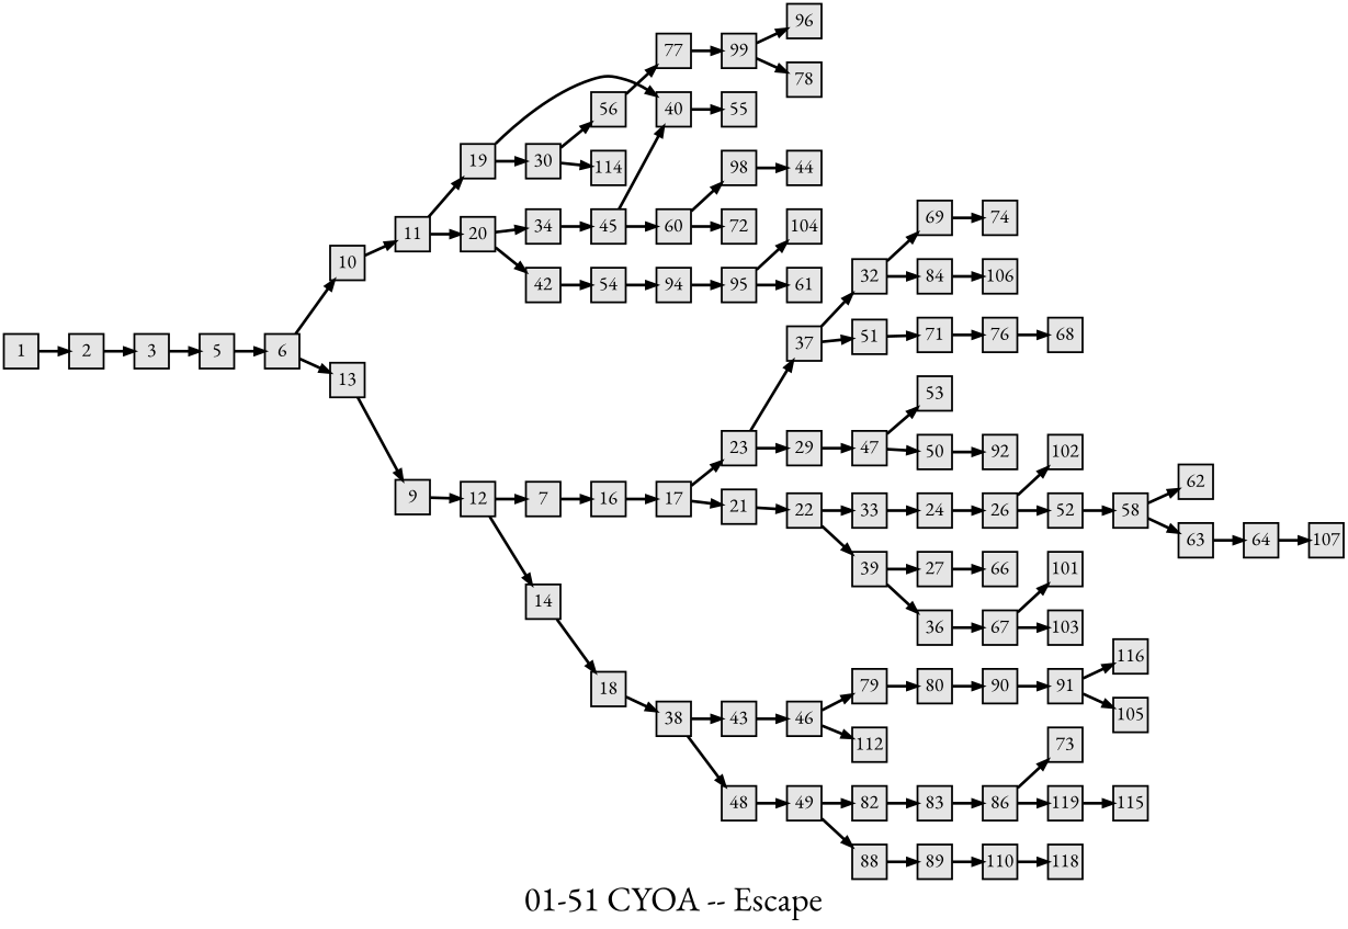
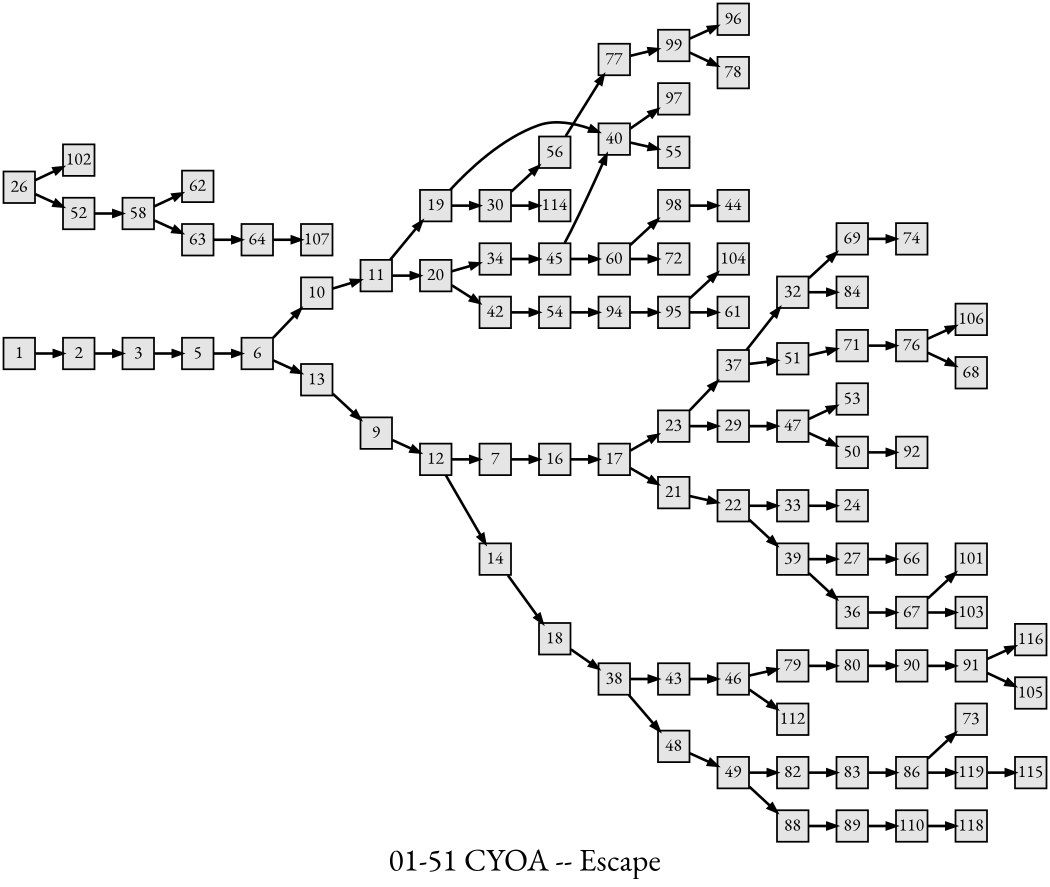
  digraph {
    fontname="EB Garamond"
    fontsize=36
    label="01-51 CYOA -- Escape"
    nodesep=0.35
    ordering=out
    rankdir=LR
    ranksep=0.45
    node [fillcolor=grey90 fixedsize=true fontname="EB Garamond" fontsize=20 labelfloat=true margin="0,0" penwidth=2 regular=true shape=rect style=filled]
    edge [fontname="EB Garamond" fontsize=12 labelfloat=true penwidth=3]
    1
    2
    3
    5
    6
    10
    13
    11
    9
    19
    20
    12
    7
    16
    17
    23
    21
    14
    18
    40
    30
    34
    42
+   97
    55
    56
    114
    45
    54
    38
    43
    48
    37
    29
    22
    32
    51
    47
    33
    39
    46
    49
    77
    60
    94
    24
    27
    36
    26
    66
    67
    69
    84
    71
    53
    50
    102
    52
    58
    62
    63
    92
    99
    74
    98
    72
    101
    103
    76
    79
    112
    82
    88
    95
    80
    44
    90
    83
    89
    86
    110
    106
    68
    64
    104
    61
    96
    78
    107
    91
    116
    105
    73
    n94 [label=119]
    115
    118
    1 -> 2
    2 -> 3
    3 -> 5
    5 -> 6
    6 -> 10
    6 -> 13
    10 -> 11
    13 -> 9
    11 -> 19
    11 -> 20
    9 -> 12
    19 -> 40
    19 -> 30
    20 -> 34
    20 -> 42
    12 -> 7
    12 -> 14
    7 -> 16
    16 -> 17
    17 -> 23
    17 -> 21
    23 -> 37
    23 -> 29
    21 -> 22
    14 -> 18
    18 -> 38
+   40 -> 97
    40 -> 55
    30 -> 56
    30 -> 114
    34 -> 45
    42 -> 54
    56 -> 77
    45 -> 40
    45 -> 60
    54 -> 94
    38 -> 43
    38 -> 48
    43 -> 46
    48 -> 49
    37 -> 32
    37 -> 51
    29 -> 47
    22 -> 33
    22 -> 39
    32 -> 69
    32 -> 84
    51 -> 71
    47 -> 53
    47 -> 50
    33 -> 24
    39 -> 27
    39 -> 36
    46 -> 79
    46 -> 112
    49 -> 82
    49 -> 88
    77 -> 99
    60 -> 98
    60 -> 72
    94 -> 95
-   24 -> 26
    27 -> 66
    36 -> 67
    26 -> 102
    26 -> 52
    67 -> 101
    67 -> 103
    69 -> 74
    71 -> 76
    50 -> 92
    52 -> 58
    58 -> 62
    58 -> 63
    63 -> 64
    99 -> 96
    99 -> 78
    98 -> 44
-   84 -> 106
+   76 -> 106
    76 -> 68
    79 -> 80
    82 -> 83
    88 -> 89
    95 -> 104
    95 -> 61
    80 -> 90
    90 -> 91
    83 -> 86
    89 -> 110
    86 -> 73
    86 -> n94
    110 -> 118
    64 -> 107
    91 -> 116
    91 -> 105
    n94 -> 115
  }
